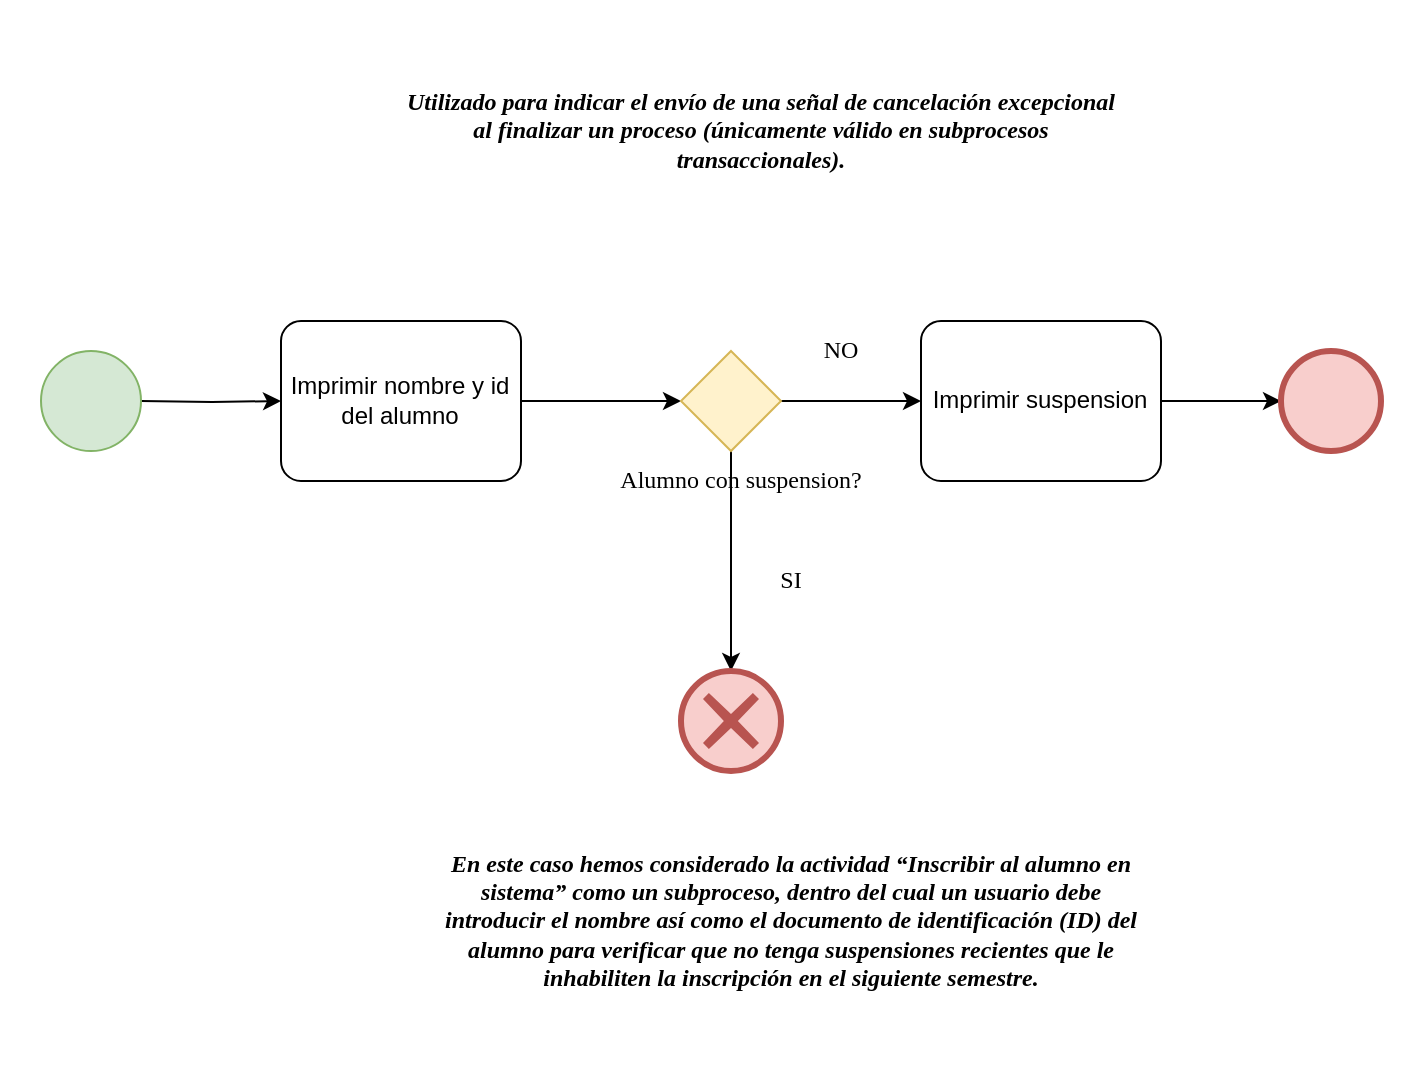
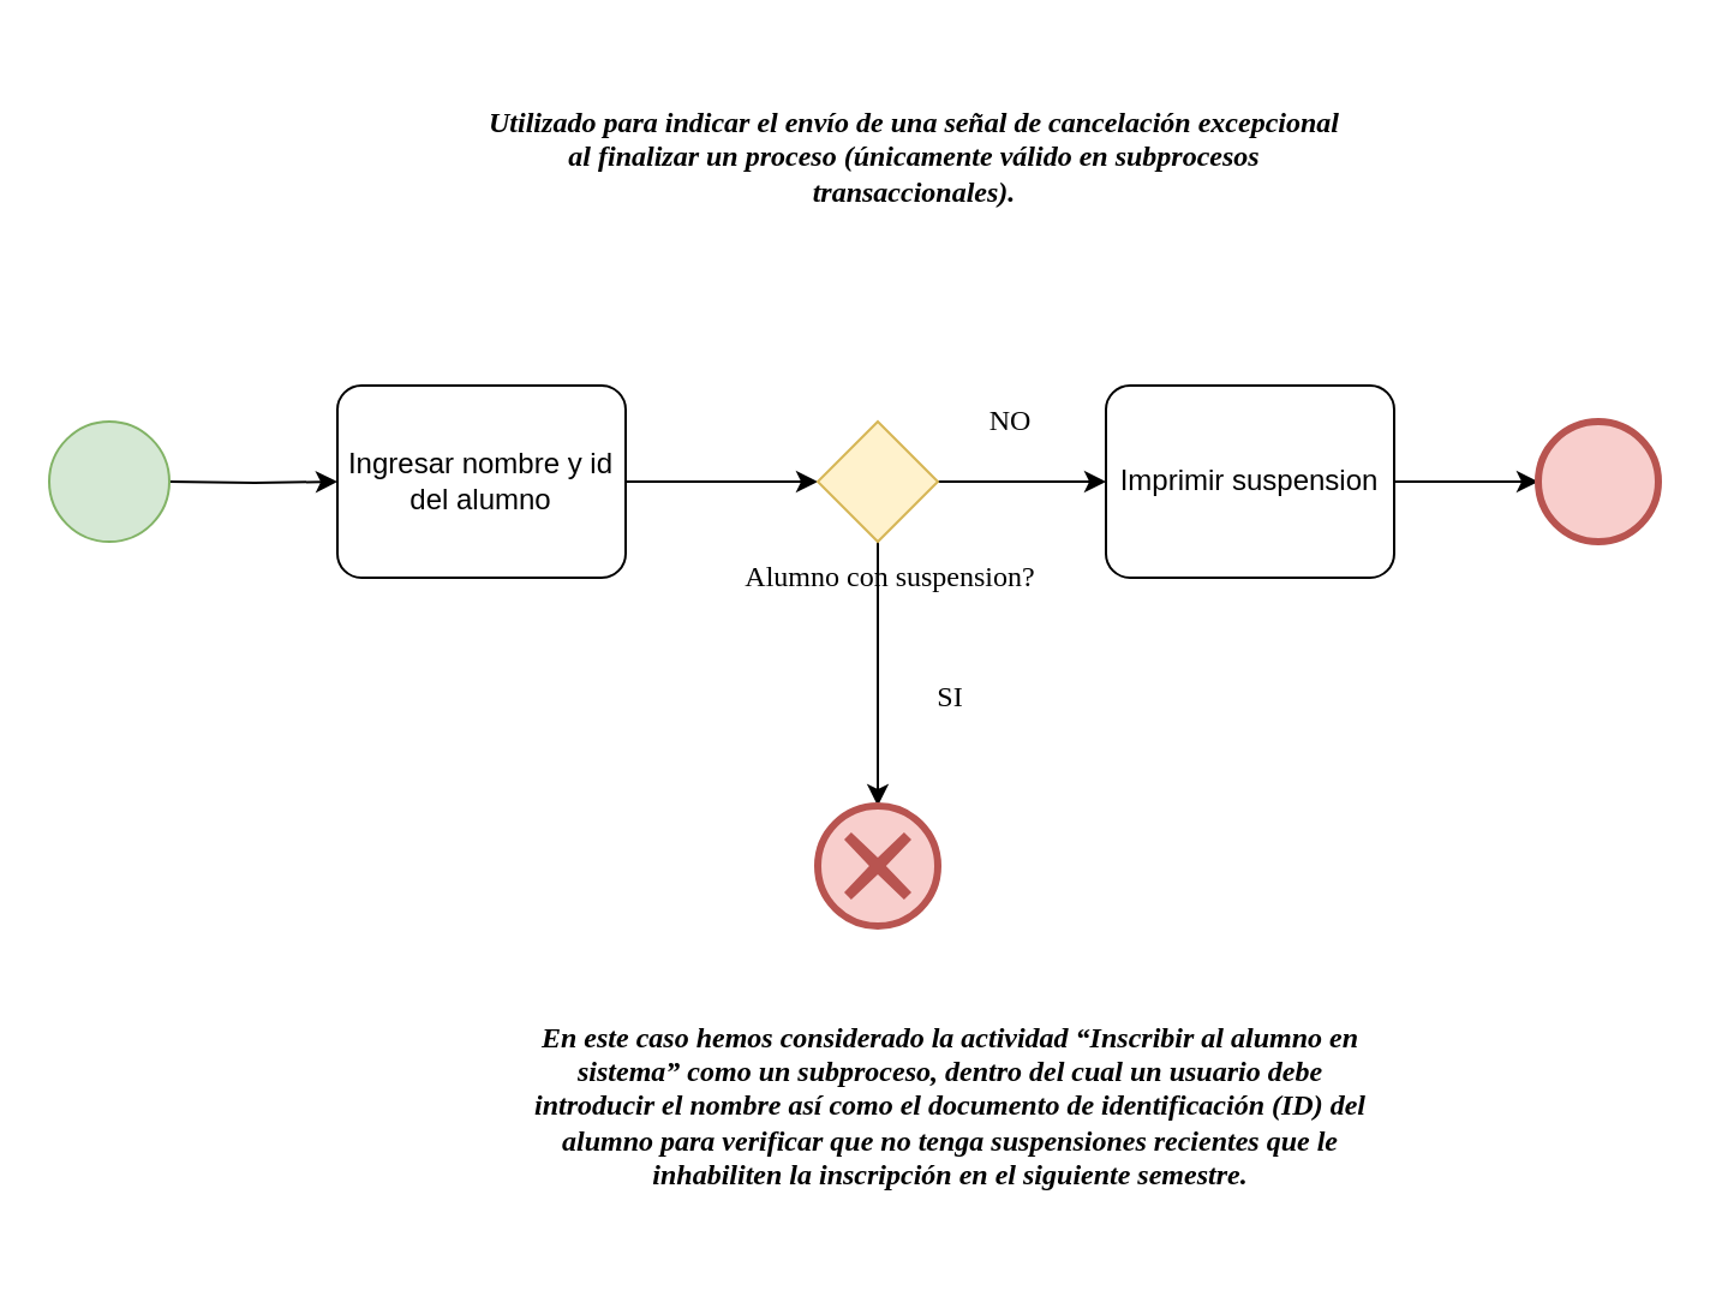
  <mxCell id="0" />
  <mxCell id="1" parent="0" />
  <mxCell id="2" value="&lt;h4&gt;&lt;i&gt;&lt;font face=&quot;Georgia&quot;&gt;Utilizado para indicar el envío de una señal de cancelación excepcional&lt;br&gt;al finalizar un proceso (únicamente válido en subprocesos&lt;br&gt;transaccionales).&lt;/font&gt;&lt;/i&gt;&lt;br&gt;&lt;/h4&gt;" style="text;html=1;align=center;verticalAlign=middle;resizable=0;points=[];autosize=1;strokeColor=none;fillColor=none;" vertex="1" parent="1"><mxGeometry x="145" y="20" width="470" height="90" as="geometry" /></mxCell>
  <mxCell id="3" value="" style="edgeStyle=orthogonalEdgeStyle;rounded=0;orthogonalLoop=1;jettySize=auto;html=1;fontFamily=Georgia;" edge="1" parent="1" source="4" target="11"><mxGeometry relative="1" as="geometry" /></mxCell>
- <mxCell id="4" value="Imprimir nombre y id del alumno" style="points=[[0.25,0,0],[0.5,0,0],[0.75,0,0],[1,0.25,0],[1,0.5,0],[1,0.75,0],[0.75,1,0],[0.5,1,0],[0.25,1,0],[0,0.75,0],[0,0.5,0],[0,0.25,0]];shape=mxgraph.bpmn.task;whiteSpace=wrap;rectStyle=rounded;size=10;taskMarker=abstract;" vertex="1" parent="1"><mxGeometry x="140" y="160" width="120" height="80" as="geometry" /></mxCell>
+ <mxCell id="4" value="Ingresar nombre y id del alumno" style="points=[[0.25,0,0],[0.5,0,0],[0.75,0,0],[1,0.25,0],[1,0.5,0],[1,0.75,0],[0.75,1,0],[0.5,1,0],[0.25,1,0],[0,0.75,0],[0,0.5,0],[0,0.25,0]];shape=mxgraph.bpmn.task;whiteSpace=wrap;rectStyle=rounded;size=10;taskMarker=abstract;" vertex="1" parent="1"><mxGeometry x="140" y="160" width="120" height="80" as="geometry" /></mxCell>
  <mxCell id="5" value="&lt;h4&gt;&lt;i&gt;&lt;font face=&quot;Georgia&quot;&gt;En este caso hemos considerado la actividad “Inscribir al alumno en&lt;br&gt;sistema” como un subproceso, dentro del cual un usuario debe&lt;br&gt;introducir el nombre así como el documento de identificación (ID) del&lt;br&gt;alumno para verificar que no tenga suspensiones recientes que le&lt;br&gt;inhabiliten la inscripción en el siguiente semestre.&lt;/font&gt;&lt;/i&gt;&lt;br&gt;&lt;/h4&gt;" style="text;html=1;align=center;verticalAlign=middle;resizable=0;points=[];autosize=1;strokeColor=none;fillColor=none;" vertex="1" parent="1"><mxGeometry x="165" y="400" width="460" height="120" as="geometry" /></mxCell>
  <mxCell id="6" value="" style="edgeStyle=orthogonalEdgeStyle;rounded=0;orthogonalLoop=1;jettySize=auto;html=1;fontFamily=Georgia;" edge="1" parent="1" source="7" target="16"><mxGeometry relative="1" as="geometry" /></mxCell>
  <mxCell id="7" value="Imprimir suspension" style="points=[[0.25,0,0],[0.5,0,0],[0.75,0,0],[1,0.25,0],[1,0.5,0],[1,0.75,0],[0.75,1,0],[0.5,1,0],[0.25,1,0],[0,0.75,0],[0,0.5,0],[0,0.25,0]];shape=mxgraph.bpmn.task;whiteSpace=wrap;rectStyle=rounded;size=10;taskMarker=abstract;" vertex="1" parent="1"><mxGeometry x="460" y="160" width="120" height="80" as="geometry" /></mxCell>
  <mxCell id="8" value="" style="edgeStyle=orthogonalEdgeStyle;rounded=0;orthogonalLoop=1;jettySize=auto;html=1;fontFamily=Georgia;" edge="1" parent="1" target="4"><mxGeometry relative="1" as="geometry"><mxPoint x="70" y="200" as="sourcePoint" /></mxGeometry></mxCell>
  <mxCell id="9" value="" style="edgeStyle=orthogonalEdgeStyle;rounded=0;orthogonalLoop=1;jettySize=auto;html=1;fontFamily=Georgia;" edge="1" parent="1" source="11" target="7"><mxGeometry relative="1" as="geometry" /></mxCell>
  <mxCell id="10" style="edgeStyle=orthogonalEdgeStyle;rounded=0;orthogonalLoop=1;jettySize=auto;html=1;entryX=0.5;entryY=0;entryDx=0;entryDy=0;entryPerimeter=0;fontFamily=Georgia;" edge="1" parent="1" source="11" target="17"><mxGeometry relative="1" as="geometry" /></mxCell>
  <mxCell id="11" value="" style="points=[[0.25,0.25,0],[0.5,0,0],[0.75,0.25,0],[1,0.5,0],[0.75,0.75,0],[0.5,1,0],[0.25,0.75,0],[0,0.5,0]];shape=mxgraph.bpmn.gateway2;html=1;verticalLabelPosition=bottom;labelBackgroundColor=#ffffff;verticalAlign=top;align=center;perimeter=rhombusPerimeter;outlineConnect=0;outline=none;symbol=none;fontFamily=Georgia;fillColor=#fff2cc;strokeColor=#d6b656;" vertex="1" parent="1"><mxGeometry x="340" y="175" width="50" height="50" as="geometry" /></mxCell>
  <mxCell id="12" value="SI" style="text;html=1;align=center;verticalAlign=middle;resizable=0;points=[];autosize=1;strokeColor=none;fillColor=none;fontFamily=Georgia;" vertex="1" parent="1"><mxGeometry x="380" y="275" width="30" height="30" as="geometry" /></mxCell>
  <mxCell id="13" value="NO" style="text;html=1;align=center;verticalAlign=middle;resizable=0;points=[];autosize=1;strokeColor=none;fillColor=none;fontFamily=Georgia;" vertex="1" parent="1"><mxGeometry x="400" y="160" width="40" height="30" as="geometry" /></mxCell>
  <mxCell id="14" value="Alumno con suspension?" style="text;html=1;align=center;verticalAlign=middle;resizable=0;points=[];autosize=1;strokeColor=none;fillColor=none;fontFamily=Georgia;" vertex="1" parent="1"><mxGeometry x="290" y="225" width="160" height="30" as="geometry" /></mxCell>
  <mxCell id="15" value="" style="points=[[0.145,0.145,0],[0.5,0,0],[0.855,0.145,0],[1,0.5,0],[0.855,0.855,0],[0.5,1,0],[0.145,0.855,0],[0,0.5,0]];shape=mxgraph.bpmn.event;html=1;verticalLabelPosition=bottom;labelBackgroundColor=#ffffff;verticalAlign=top;align=center;perimeter=ellipsePerimeter;outlineConnect=0;aspect=fixed;outline=standard;symbol=general;fontFamily=Georgia;fillColor=#d5e8d4;strokeColor=#82b366;" vertex="1" parent="1"><mxGeometry x="20" y="175" width="50" height="50" as="geometry" /></mxCell>
  <mxCell id="16" value="" style="points=[[0.145,0.145,0],[0.5,0,0],[0.855,0.145,0],[1,0.5,0],[0.855,0.855,0],[0.5,1,0],[0.145,0.855,0],[0,0.5,0]];shape=mxgraph.bpmn.event;html=1;verticalLabelPosition=bottom;labelBackgroundColor=#ffffff;verticalAlign=top;align=center;perimeter=ellipsePerimeter;outlineConnect=0;aspect=fixed;outline=end;symbol=terminate2;fontFamily=Georgia;fillColor=#f8cecc;strokeColor=#b85450;" vertex="1" parent="1"><mxGeometry x="640" y="175" width="50" height="50" as="geometry" /></mxCell>
  <mxCell id="17" value="" style="points=[[0.145,0.145,0],[0.5,0,0],[0.855,0.145,0],[1,0.5,0],[0.855,0.855,0],[0.5,1,0],[0.145,0.855,0],[0,0.5,0]];shape=mxgraph.bpmn.event;html=1;verticalLabelPosition=bottom;labelBackgroundColor=#ffffff;verticalAlign=top;align=center;perimeter=ellipsePerimeter;outlineConnect=0;aspect=fixed;outline=end;symbol=cancel;fontFamily=Georgia;fillColor=#f8cecc;strokeColor=#b85450;" vertex="1" parent="1"><mxGeometry x="340" y="335" width="50" height="50" as="geometry" /></mxCell>
